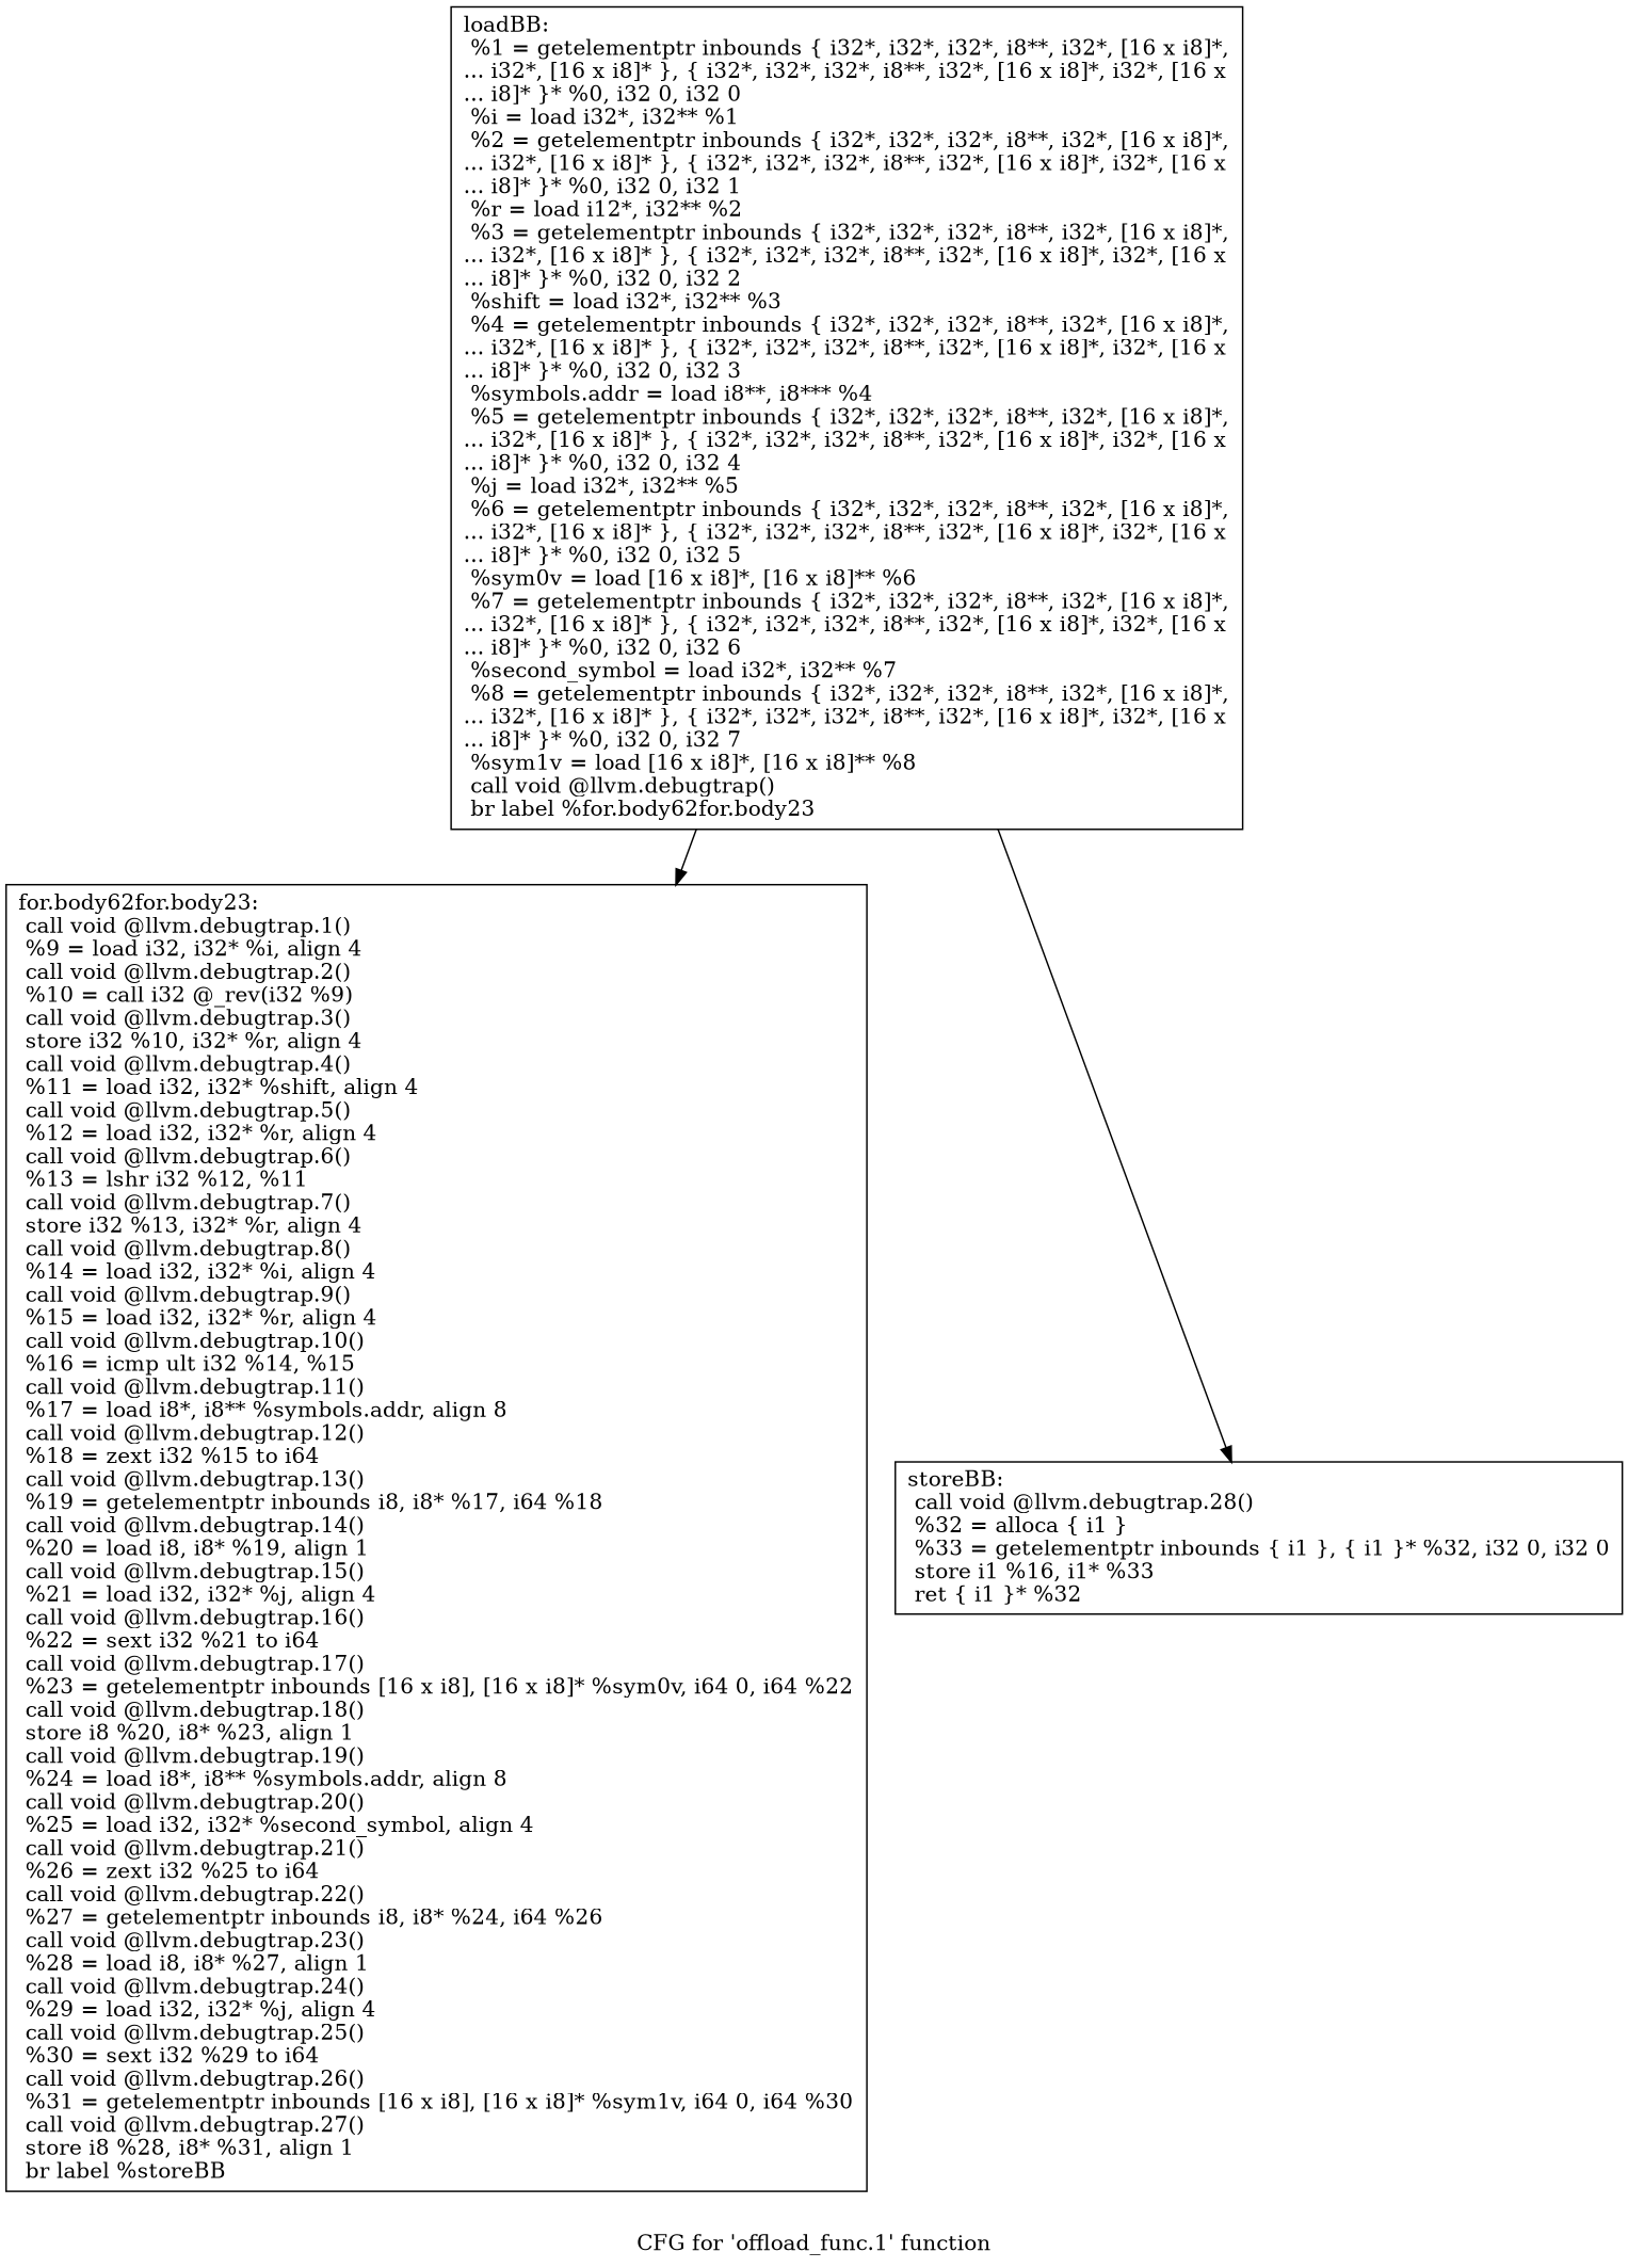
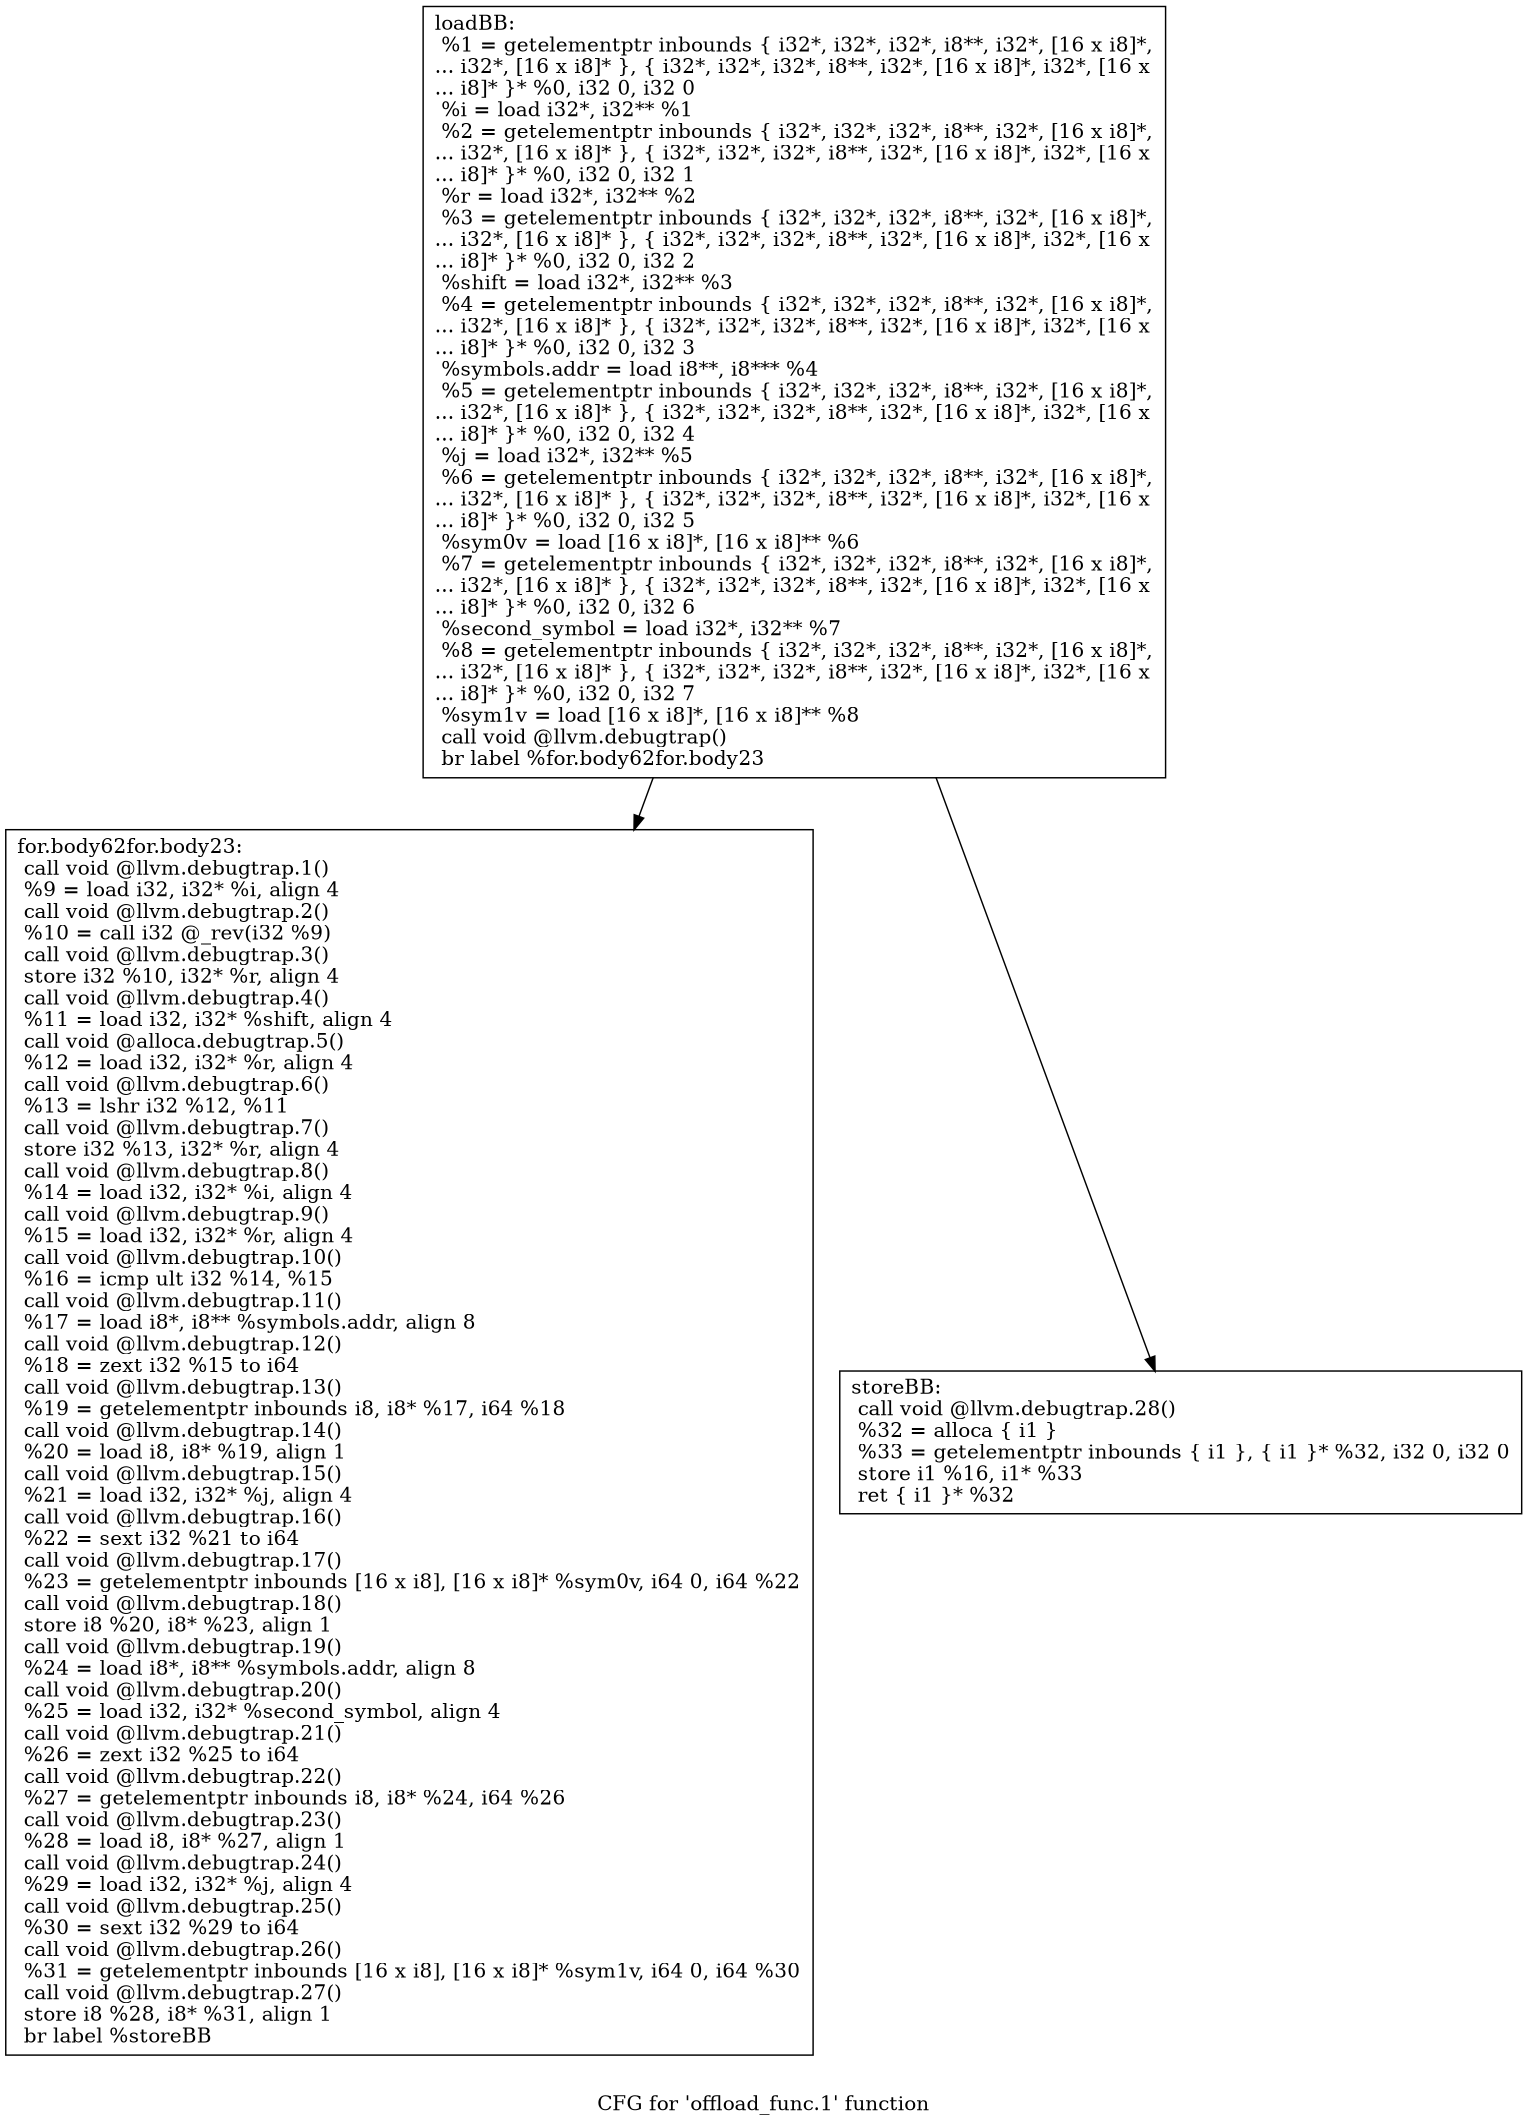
  digraph {
    label="CFG for 'offload_func.1' function"
    node [shape=record]
-   n1 [label="{loadBB:\l  %1 = getelementptr inbounds \{ i32*, i32*, i32*, i8**, i32*, [16 x i8]*,\l... i32*, [16 x i8]* \}, \{ i32*, i32*, i32*, i8**, i32*, [16 x i8]*, i32*, [16 x\l... i8]* \}* %0, i32 0, i32 0\l  %i = load i32*, i32** %1\l  %2 = getelementptr inbounds \{ i32*, i32*, i32*, i8**, i32*, [16 x i8]*,\l... i32*, [16 x i8]* \}, \{ i32*, i32*, i32*, i8**, i32*, [16 x i8]*, i32*, [16 x\l... i8]* \}* %0, i32 0, i32 1\l  %r = load i12*, i32** %2\l  %3 = getelementptr inbounds \{ i32*, i32*, i32*, i8**, i32*, [16 x i8]*,\l... i32*, [16 x i8]* \}, \{ i32*, i32*, i32*, i8**, i32*, [16 x i8]*, i32*, [16 x\l... i8]* \}* %0, i32 0, i32 2\l  %shift = load i32*, i32** %3\l  %4 = getelementptr inbounds \{ i32*, i32*, i32*, i8**, i32*, [16 x i8]*,\l... i32*, [16 x i8]* \}, \{ i32*, i32*, i32*, i8**, i32*, [16 x i8]*, i32*, [16 x\l... i8]* \}* %0, i32 0, i32 3\l  %symbols.addr = load i8**, i8*** %4\l  %5 = getelementptr inbounds \{ i32*, i32*, i32*, i8**, i32*, [16 x i8]*,\l... i32*, [16 x i8]* \}, \{ i32*, i32*, i32*, i8**, i32*, [16 x i8]*, i32*, [16 x\l... i8]* \}* %0, i32 0, i32 4\l  %j = load i32*, i32** %5\l  %6 = getelementptr inbounds \{ i32*, i32*, i32*, i8**, i32*, [16 x i8]*,\l... i32*, [16 x i8]* \}, \{ i32*, i32*, i32*, i8**, i32*, [16 x i8]*, i32*, [16 x\l... i8]* \}* %0, i32 0, i32 5\l  %sym0v = load [16 x i8]*, [16 x i8]** %6\l  %7 = getelementptr inbounds \{ i32*, i32*, i32*, i8**, i32*, [16 x i8]*,\l... i32*, [16 x i8]* \}, \{ i32*, i32*, i32*, i8**, i32*, [16 x i8]*, i32*, [16 x\l... i8]* \}* %0, i32 0, i32 6\l  %second_symbol = load i32*, i32** %7\l  %8 = getelementptr inbounds \{ i32*, i32*, i32*, i8**, i32*, [16 x i8]*,\l... i32*, [16 x i8]* \}, \{ i32*, i32*, i32*, i8**, i32*, [16 x i8]*, i32*, [16 x\l... i8]* \}* %0, i32 0, i32 7\l  %sym1v = load [16 x i8]*, [16 x i8]** %8\l  call void @llvm.debugtrap()\l  br label %for.body62for.body23\l}"]
-   n2 [label="{for.body62for.body23:                             \l  call void @llvm.debugtrap.1()\l  %9 = load i32, i32* %i, align 4\l  call void @llvm.debugtrap.2()\l  %10 = call i32 @_rev(i32 %9)\l  call void @llvm.debugtrap.3()\l  store i32 %10, i32* %r, align 4\l  call void @llvm.debugtrap.4()\l  %11 = load i32, i32* %shift, align 4\l  call void @llvm.debugtrap.5()\l  %12 = load i32, i32* %r, align 4\l  call void @llvm.debugtrap.6()\l  %13 = lshr i32 %12, %11\l  call void @llvm.debugtrap.7()\l  store i32 %13, i32* %r, align 4\l  call void @llvm.debugtrap.8()\l  %14 = load i32, i32* %i, align 4\l  call void @llvm.debugtrap.9()\l  %15 = load i32, i32* %r, align 4\l  call void @llvm.debugtrap.10()\l  %16 = icmp ult i32 %14, %15\l  call void @llvm.debugtrap.11()\l  %17 = load i8*, i8** %symbols.addr, align 8\l  call void @llvm.debugtrap.12()\l  %18 = zext i32 %15 to i64\l  call void @llvm.debugtrap.13()\l  %19 = getelementptr inbounds i8, i8* %17, i64 %18\l  call void @llvm.debugtrap.14()\l  %20 = load i8, i8* %19, align 1\l  call void @llvm.debugtrap.15()\l  %21 = load i32, i32* %j, align 4\l  call void @llvm.debugtrap.16()\l  %22 = sext i32 %21 to i64\l  call void @llvm.debugtrap.17()\l  %23 = getelementptr inbounds [16 x i8], [16 x i8]* %sym0v, i64 0, i64 %22\l  call void @llvm.debugtrap.18()\l  store i8 %20, i8* %23, align 1\l  call void @llvm.debugtrap.19()\l  %24 = load i8*, i8** %symbols.addr, align 8\l  call void @llvm.debugtrap.20()\l  %25 = load i32, i32* %second_symbol, align 4\l  call void @llvm.debugtrap.21()\l  %26 = zext i32 %25 to i64\l  call void @llvm.debugtrap.22()\l  %27 = getelementptr inbounds i8, i8* %24, i64 %26\l  call void @llvm.debugtrap.23()\l  %28 = load i8, i8* %27, align 1\l  call void @llvm.debugtrap.24()\l  %29 = load i32, i32* %j, align 4\l  call void @llvm.debugtrap.25()\l  %30 = sext i32 %29 to i64\l  call void @llvm.debugtrap.26()\l  %31 = getelementptr inbounds [16 x i8], [16 x i8]* %sym1v, i64 0, i64 %30\l  call void @llvm.debugtrap.27()\l  store i8 %28, i8* %31, align 1\l  br label %storeBB\l}"]
+   n1 [label="{loadBB:\l  %1 = getelementptr inbounds \{ i32*, i32*, i32*, i8**, i32*, [16 x i8]*,\l... i32*, [16 x i8]* \}, \{ i32*, i32*, i32*, i8**, i32*, [16 x i8]*, i32*, [16 x\l... i8]* \}* %0, i32 0, i32 0\l  %i = load i32*, i32** %1\l  %2 = getelementptr inbounds \{ i32*, i32*, i32*, i8**, i32*, [16 x i8]*,\l... i32*, [16 x i8]* \}, \{ i32*, i32*, i32*, i8**, i32*, [16 x i8]*, i32*, [16 x\l... i8]* \}* %0, i32 0, i32 1\l  %r = load i32*, i32** %2\l  %3 = getelementptr inbounds \{ i32*, i32*, i32*, i8**, i32*, [16 x i8]*,\l... i32*, [16 x i8]* \}, \{ i32*, i32*, i32*, i8**, i32*, [16 x i8]*, i32*, [16 x\l... i8]* \}* %0, i32 0, i32 2\l  %shift = load i32*, i32** %3\l  %4 = getelementptr inbounds \{ i32*, i32*, i32*, i8**, i32*, [16 x i8]*,\l... i32*, [16 x i8]* \}, \{ i32*, i32*, i32*, i8**, i32*, [16 x i8]*, i32*, [16 x\l... i8]* \}* %0, i32 0, i32 3\l  %symbols.addr = load i8**, i8*** %4\l  %5 = getelementptr inbounds \{ i32*, i32*, i32*, i8**, i32*, [16 x i8]*,\l... i32*, [16 x i8]* \}, \{ i32*, i32*, i32*, i8**, i32*, [16 x i8]*, i32*, [16 x\l... i8]* \}* %0, i32 0, i32 4\l  %j = load i32*, i32** %5\l  %6 = getelementptr inbounds \{ i32*, i32*, i32*, i8**, i32*, [16 x i8]*,\l... i32*, [16 x i8]* \}, \{ i32*, i32*, i32*, i8**, i32*, [16 x i8]*, i32*, [16 x\l... i8]* \}* %0, i32 0, i32 5\l  %sym0v = load [16 x i8]*, [16 x i8]** %6\l  %7 = getelementptr inbounds \{ i32*, i32*, i32*, i8**, i32*, [16 x i8]*,\l... i32*, [16 x i8]* \}, \{ i32*, i32*, i32*, i8**, i32*, [16 x i8]*, i32*, [16 x\l... i8]* \}* %0, i32 0, i32 6\l  %second_symbol = load i32*, i32** %7\l  %8 = getelementptr inbounds \{ i32*, i32*, i32*, i8**, i32*, [16 x i8]*,\l... i32*, [16 x i8]* \}, \{ i32*, i32*, i32*, i8**, i32*, [16 x i8]*, i32*, [16 x\l... i8]* \}* %0, i32 0, i32 7\l  %sym1v = load [16 x i8]*, [16 x i8]** %8\l  call void @llvm.debugtrap()\l  br label %for.body62for.body23\l}"]
+   n2 [label="{for.body62for.body23:                             \l  call void @llvm.debugtrap.1()\l  %9 = load i32, i32* %i, align 4\l  call void @llvm.debugtrap.2()\l  %10 = call i32 @_rev(i32 %9)\l  call void @llvm.debugtrap.3()\l  store i32 %10, i32* %r, align 4\l  call void @llvm.debugtrap.4()\l  %11 = load i32, i32* %shift, align 4\l  call void @alloca.debugtrap.5()\l  %12 = load i32, i32* %r, align 4\l  call void @llvm.debugtrap.6()\l  %13 = lshr i32 %12, %11\l  call void @llvm.debugtrap.7()\l  store i32 %13, i32* %r, align 4\l  call void @llvm.debugtrap.8()\l  %14 = load i32, i32* %i, align 4\l  call void @llvm.debugtrap.9()\l  %15 = load i32, i32* %r, align 4\l  call void @llvm.debugtrap.10()\l  %16 = icmp ult i32 %14, %15\l  call void @llvm.debugtrap.11()\l  %17 = load i8*, i8** %symbols.addr, align 8\l  call void @llvm.debugtrap.12()\l  %18 = zext i32 %15 to i64\l  call void @llvm.debugtrap.13()\l  %19 = getelementptr inbounds i8, i8* %17, i64 %18\l  call void @llvm.debugtrap.14()\l  %20 = load i8, i8* %19, align 1\l  call void @llvm.debugtrap.15()\l  %21 = load i32, i32* %j, align 4\l  call void @llvm.debugtrap.16()\l  %22 = sext i32 %21 to i64\l  call void @llvm.debugtrap.17()\l  %23 = getelementptr inbounds [16 x i8], [16 x i8]* %sym0v, i64 0, i64 %22\l  call void @llvm.debugtrap.18()\l  store i8 %20, i8* %23, align 1\l  call void @llvm.debugtrap.19()\l  %24 = load i8*, i8** %symbols.addr, align 8\l  call void @llvm.debugtrap.20()\l  %25 = load i32, i32* %second_symbol, align 4\l  call void @llvm.debugtrap.21()\l  %26 = zext i32 %25 to i64\l  call void @llvm.debugtrap.22()\l  %27 = getelementptr inbounds i8, i8* %24, i64 %26\l  call void @llvm.debugtrap.23()\l  %28 = load i8, i8* %27, align 1\l  call void @llvm.debugtrap.24()\l  %29 = load i32, i32* %j, align 4\l  call void @llvm.debugtrap.25()\l  %30 = sext i32 %29 to i64\l  call void @llvm.debugtrap.26()\l  %31 = getelementptr inbounds [16 x i8], [16 x i8]* %sym1v, i64 0, i64 %30\l  call void @llvm.debugtrap.27()\l  store i8 %28, i8* %31, align 1\l  br label %storeBB\l}"]
    n3 [label="{storeBB:                                          \l  call void @llvm.debugtrap.28()\l  %32 = alloca \{ i1 \}\l  %33 = getelementptr inbounds \{ i1 \}, \{ i1 \}* %32, i32 0, i32 0\l  store i1 %16, i1* %33\l  ret \{ i1 \}* %32\l}"]
    n1 -> n2
    n1 -> n3
  }
